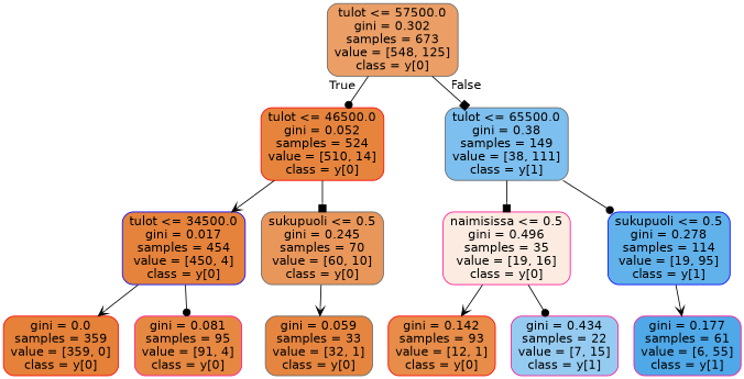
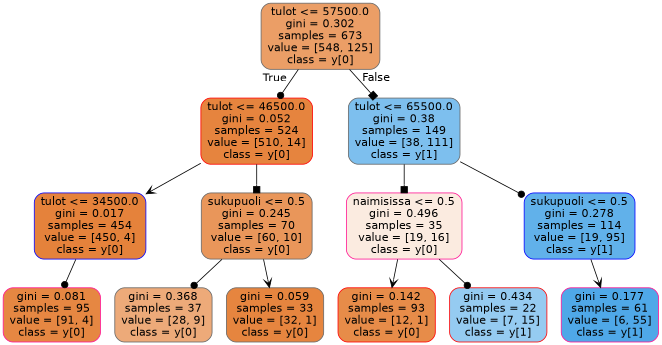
  digraph {
    node [color=gray40 fontname=helvetica shape=box style="filled, rounded"]
    edge [arrowhead=dot fontname=helvetica]
    n1 [fillcolor="#eb9e66" label="tulot <= 57500.0\ngini = 0.302\nsamples = 673\nvalue = [548, 125]\nclass = y[0]"]
    n2 [color=red fillcolor="#e6843e" label="tulot <= 46500.0\ngini = 0.052\nsamples = 524\nvalue = [510, 14]\nclass = y[0]"]
    n3 [fillcolor="#7dbfee" label="tulot <= 65500.0\ngini = 0.38\nsamples = 149\nvalue = [38, 111]\nclass = y[1]"]
    n4 [color=blue fillcolor="#e5823b" label="tulot <= 34500.0\ngini = 0.017\nsamples = 454\nvalue = [450, 4]\nclass = y[0]"]
    n5 [fillcolor="#e9965a" label="sukupuoli <= 0.5\ngini = 0.245\nsamples = 70\nvalue = [60, 10]\nclass = y[0]"]
    n6 [color=deeppink fillcolor="#fbebe0" label="naimisissa <= 0.5\ngini = 0.496\nsamples = 35\nvalue = [19, 16]\nclass = y[0]"]
    n7 [color=blue fillcolor="#61b1ea" label="sukupuoli <= 0.5\ngini = 0.278\nsamples = 114\nvalue = [19, 95]\nclass = y[1]"]
-   n8 [color=red fillcolor="#e58139" label="gini = 0.0\nsamples = 359\nvalue = [359, 0]\nclass = y[0]"]
    n9 [color=deeppink fillcolor="#e68742" label="gini = 0.081\nsamples = 95\nvalue = [91, 4]\nclass = y[0]"]
+   n10 [fillcolor="#edaa79" label="gini = 0.368\nsamples = 37\nvalue = [28, 9]\nclass = y[0]"]
    n11 [fillcolor="#e6853f" label="gini = 0.059\nsamples = 33\nvalue = [32, 1]\nclass = y[0]"]
    n12 [color=red fillcolor="#e78c49" label="gini = 0.142\nsamples = 93\nvalue = [12, 1]\nclass = y[0]"]
-   n13 [color=deeppink fillcolor="#95cbf1" label="gini = 0.434\nsamples = 22\nvalue = [7, 15]\nclass = y[1]"]
+   n13 [color=red fillcolor="#95cbf1" label="gini = 0.434\nsamples = 22\nvalue = [7, 15]\nclass = y[1]"]
    n14 [color=deeppink fillcolor="#4fa8e8" label="gini = 0.177\nsamples = 61\nvalue = [6, 55]\nclass = y[1]"]
    n1 -> n2 [headlabel=True labelangle=45 labeldistance=2.5]
    n1 -> n3 [arrowhead=box headlabel=False labelangle=-45 labeldistance=2.5]
    n2 -> n4 [arrowhead=vee]
    n2 -> n5 [arrowhead=box]
    n3 -> n6 [arrowhead=box]
    n3 -> n7
-   n4 -> n8 [arrowhead=vee]
    n4 -> n9
+   n5 -> n10
    n5 -> n11 [arrowhead=vee]
    n6 -> n12 [arrowhead=vee]
    n6 -> n13
    n7 -> n14 [arrowhead=vee]
  }
